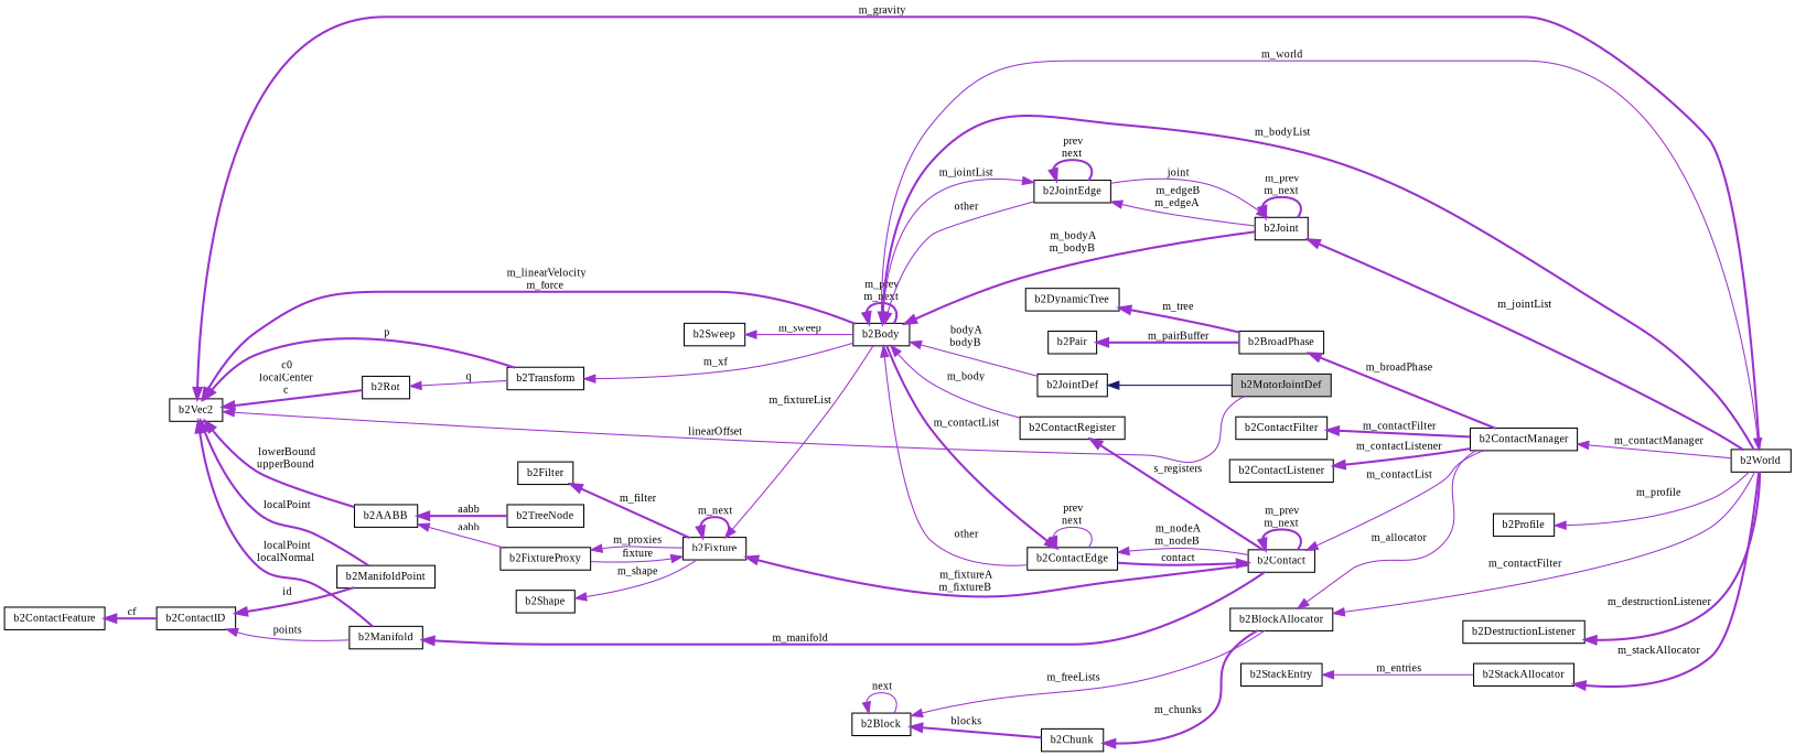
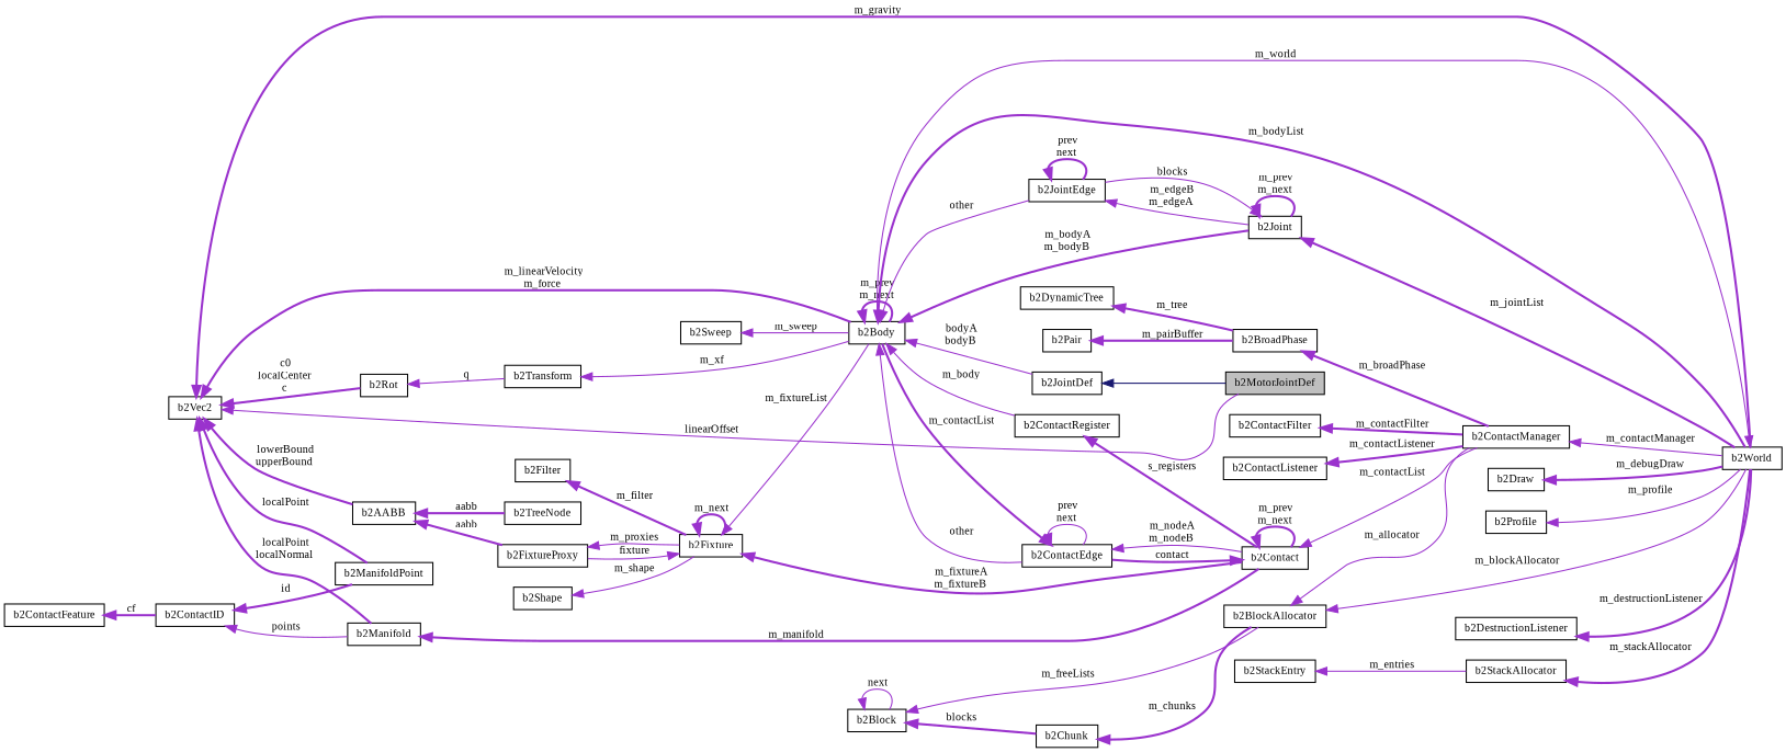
  digraph {
    fontname="Liberation Serif"
    rankdir=LR
    node [color=black fillcolor=white fontname="Liberation Serif" fontsize=10 shape=record style=filled]
    edge [color=darkorchid3 dir=back fontname="Liberation Serif" fontsize=10 labelfontname=Helvetica labelfontsize=10 style=bold]
    n1 [fillcolor=grey75 fontcolor=black height=0.2 label=b2MotorJointDef width=0.4]
    n2 [height=0.2 label=b2JointDef width=0.4]
    n3 [height=0.2 label=b2Body width=0.4]
    n4 [height=0.2 label=b2JointEdge width=0.4]
    n5 [height=0.2 label=b2Joint width=0.4]
    n6 [height=0.2 label=b2ContactEdge width=0.4]
    n7 [height=0.2 label=b2World width=0.4]
    n8 [height=0.2 label=b2ContactRegister width=0.4]
    n9 [height=0.2 label=b2Contact width=0.4]
    n10 [height=0.2 label=b2Fixture width=0.4]
    n11 [height=0.2 label=b2FixtureProxy width=0.4]
    n12 [height=0.2 label=b2Vec2 width=0.4]
    n13 [height=0.2 label=b2Transform width=0.4]
    n14 [height=0.2 label=b2Manifold width=0.4]
    n15 [height=0.2 label=b2ManifoldPoint width=0.4]
    n16 [height=0.2 label=b2AABB width=0.4]
    n17 [height=0.2 label=b2Rot width=0.4]
    n18 [height=0.2 label=b2Sweep width=0.4]
    n19 [height=0.2 label=b2TreeNode width=0.4]
    n20 [height=0.2 label=b2ContactManager width=0.4]
    n21 [height=0.2 label=b2ContactID width=0.4]
    n22 [height=0.2 label=b2ContactFeature width=0.4]
    n23 [height=0.2 label=b2Shape width=0.4]
    n24 [height=0.2 label=b2Filter width=0.4]
+   n25 [height=0.2 label=b2Draw width=0.4]
    n26 [height=0.2 label=b2Profile width=0.4]
    n27 [height=0.2 label=b2BlockAllocator width=0.4]
    n28 [height=0.2 label=b2Block width=0.4]
    n29 [height=0.2 label=b2Chunk width=0.4]
    n30 [height=0.2 label=b2DestructionListener width=0.4]
    n31 [height=0.2 label=b2BroadPhase width=0.4]
    n32 [height=0.2 label=b2Pair width=0.4]
    n33 [height=0.2 label=b2DynamicTree width=0.4]
    n34 [height=0.2 label=b2ContactFilter width=0.4]
    n35 [height=0.2 label=b2ContactListener width=0.4]
    n36 [height=0.2 label=b2StackAllocator width=0.4]
    n37 [height=0.2 label=b2StackEntry width=0.4]
    n2 -> n1 [color=midnightblue style=solid]
    n3 -> n2 [label=" bodyA\nbodyB" style=solid]
    n3 -> n3 [label=" m_prev\nm_next"]
    n3 -> n4 [label=" other" style=solid]
    n3 -> n5 [label=" m_bodyA\nm_bodyB"]
    n3 -> n6 [label=" other" style=solid]
    n3 -> n7 [label=" m_bodyList"]
    n3 -> n8 [label=" m_body" style=solid]
-   n4 -> n3 [label=" m_jointList" style=solid]
    n4 -> n4 [label=" prev\nnext"]
    n4 -> n5 [label=" m_edgeB\nm_edgeA" style=solid]
-   n5 -> n4 [label=" joint" style=solid]
+   n5 -> n4 [label=" blocks" style=solid]
    n5 -> n5 [label=" m_prev\nm_next"]
    n5 -> n7 [label=" m_jointList"]
    n6 -> n3 [label=" m_contactList"]
    n6 -> n6 [label=" prev\nnext" style=solid]
    n6 -> n9 [label=" m_nodeA\nm_nodeB" style=solid]
    n7 -> n3 [label=" m_world" style=solid]
    n8 -> n9 [label=" s_registers"]
    n9 -> n6 [label=" contact"]
    n9 -> n9 [label=" m_prev\nm_next"]
    n9 -> n20 [label=" m_contactList" style=solid]
    n10 -> n3 [label=" m_fixtureList" style=solid]
    n10 -> n9 [label=" m_fixtureA\nm_fixtureB"]
    n10 -> n10 [label=" m_next"]
    n10 -> n11 [label=" fixture" style=solid]
    n11 -> n10 [label=" m_proxies" style=solid]
    n12 -> n1 [label=" linearOffset" style=solid]
    n12 -> n3 [label=" m_linearVelocity\nm_force"]
    n12 -> n7 [label=" m_gravity"]
-   n12 -> n13 [label=" p"]
    n12 -> n14 [label=" localPoint\nlocalNormal"]
    n12 -> n15 [label=" localPoint"]
    n12 -> n16 [label=" lowerBound\nupperBound"]
    n12 -> n17 [label=" c0\nlocalCenter\nc"]
    n13 -> n3 [label=" m_xf" style=solid]
    n14 -> n9 [label=" m_manifold"]
-   n16 -> n11 [label=" aabb" style=solid]
+   n16 -> n11 [label=" aabb"]
    n16 -> n19 [label=" aabb"]
    n17 -> n13 [label=" q" style=solid]
    n18 -> n3 [label=" m_sweep" style=solid]
    n20 -> n7 [label=" m_contactManager" style=solid]
    n21 -> n14 [label=" points" style=solid]
    n21 -> n15 [label=" id"]
    n22 -> n21 [label=" cf"]
    n23 -> n10 [label=" m_shape" style=solid]
    n24 -> n10 [label=" m_filter"]
+   n25 -> n7 [label=" m_debugDraw"]
    n26 -> n7 [label=" m_profile" style=solid]
-   n27 -> n7 [label=" m_contactFilter" style=solid]
+   n27 -> n7 [label=" m_blockAllocator" style=solid]
    n27 -> n20 [label=" m_allocator" style=solid]
    n28 -> n27 [label=" m_freeLists" style=solid]
    n28 -> n28 [label=" next" style=solid]
    n28 -> n29 [label=" blocks"]
    n29 -> n27 [label=" m_chunks"]
    n30 -> n7 [label=" m_destructionListener"]
    n31 -> n20 [label=" m_broadPhase"]
    n32 -> n31 [label=" m_pairBuffer"]
    n33 -> n31 [label=" m_tree"]
    n34 -> n20 [label=" m_contactFilter"]
    n35 -> n20 [label=" m_contactListener"]
    n36 -> n7 [label=" m_stackAllocator"]
    n37 -> n36 [label=" m_entries" style=solid]
  }
